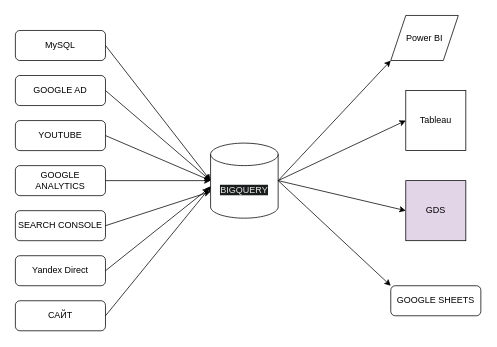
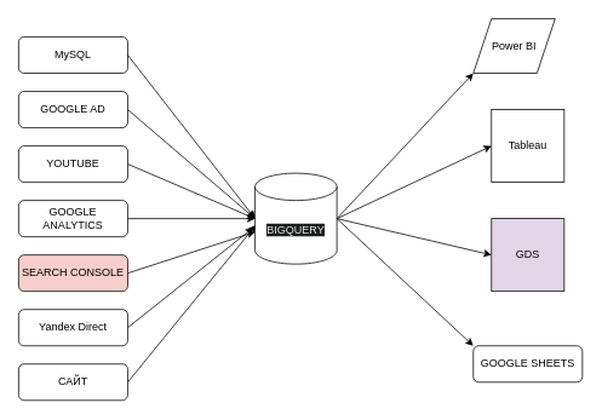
  <mxCell id="0" />
  <mxCell id="1" parent="0" />
  <mxCell id="2" value="&lt;font style=&quot;vertical-align: inherit&quot;&gt;&lt;font style=&quot;vertical-align: inherit&quot;&gt;САЙТ&lt;br&gt;&lt;/font&gt;&lt;/font&gt;" style="rounded=1;whiteSpace=wrap;html=1;fontSize=12;glass=0;strokeWidth=1;shadow=0;" parent="1" vertex="1"><mxGeometry x="20" y="400" width="120" height="40" as="geometry" /></mxCell>
  <mxCell id="3" value="" style="endArrow=classic;html=1;entryX=0.011;entryY=0.57;entryDx=0;entryDy=0;entryPerimeter=0;" edge="1" parent="1" target="12"><mxGeometry width="50" height="50" relative="1" as="geometry"><mxPoint x="140" y="420" as="sourcePoint" /><mxPoint x="190" y="370" as="targetPoint" /></mxGeometry></mxCell>
  <mxCell id="4" value="GOOGLE&lt;br&gt;ANALYTICS" style="rounded=1;whiteSpace=wrap;html=1;" vertex="1" parent="1"><mxGeometry x="20" y="220" width="120" height="40" as="geometry" /></mxCell>
  <mxCell id="5" value="GOOGLE AD" style="rounded=1;whiteSpace=wrap;html=1;" vertex="1" parent="1"><mxGeometry x="20" y="100" width="120" height="40" as="geometry" /></mxCell>
  <mxCell id="6" value="YOUTUBE" style="rounded=1;whiteSpace=wrap;html=1;" vertex="1" parent="1"><mxGeometry x="20" y="160" width="120" height="40" as="geometry" /></mxCell>
- <mxCell id="7" value="SEARCH CONSOLE" style="rounded=1;whiteSpace=wrap;html=1;" vertex="1" parent="1"><mxGeometry x="20" y="280" width="120" height="40" as="geometry" /></mxCell>
+ <mxCell id="7" value="SEARCH CONSOLE" style="rounded=1;whiteSpace=wrap;html=1;fillColor=#f8cecc;" vertex="1" parent="1"><mxGeometry x="20" y="280" width="120" height="40" as="geometry" /></mxCell>
  <mxCell id="8" value="Yandex Direct" style="rounded=1;whiteSpace=wrap;html=1;" vertex="1" parent="1"><mxGeometry x="20" y="340" width="120" height="40" as="geometry" /></mxCell>
  <mxCell id="9" style="edgeStyle=orthogonalEdgeStyle;rounded=0;orthogonalLoop=1;jettySize=auto;html=1;exitX=0.5;exitY=1;exitDx=0;exitDy=0;" edge="1" parent="1" source="5" target="5"><mxGeometry relative="1" as="geometry" /></mxCell>
  <mxCell id="10" value="MySQL" style="rounded=1;whiteSpace=wrap;html=1;" vertex="1" parent="1"><mxGeometry x="20" y="40" width="120" height="40" as="geometry" /></mxCell>
  <mxCell id="11" value="GOOGLE SHEETS" style="rounded=1;whiteSpace=wrap;html=1;" vertex="1" parent="1"><mxGeometry x="520" y="380" width="120" height="40" as="geometry" /></mxCell>
  <mxCell id="12" value="&#10;&#10;&lt;span style=&quot;color: rgb(232, 230, 227); font-family: helvetica; font-size: 12px; font-style: normal; font-weight: 400; letter-spacing: normal; text-align: center; text-indent: 0px; text-transform: none; word-spacing: 0px; background-color: rgb(27, 30, 31); display: inline; float: none;&quot;&gt;BIGQUERY&lt;/span&gt;&#10;&#10;" style="shape=cylinder3;whiteSpace=wrap;html=1;boundedLbl=1;backgroundOutline=1;size=15;" vertex="1" parent="1"><mxGeometry x="280" y="190" width="90" height="100" as="geometry" /></mxCell>
  <mxCell id="13" value="" style="endArrow=classic;html=1;entryX=-0.022;entryY=0.6;entryDx=0;entryDy=0;entryPerimeter=0;" edge="1" parent="1" target="12"><mxGeometry width="50" height="50" relative="1" as="geometry"><mxPoint x="140" y="360" as="sourcePoint" /><mxPoint x="270" y="260" as="targetPoint" /></mxGeometry></mxCell>
  <mxCell id="14" value="" style="endArrow=classic;html=1;" edge="1" parent="1" target="12"><mxGeometry width="50" height="50" relative="1" as="geometry"><mxPoint x="140" y="300" as="sourcePoint" /><mxPoint x="190" y="250" as="targetPoint" /></mxGeometry></mxCell>
  <mxCell id="15" value="" style="endArrow=classic;html=1;" edge="1" parent="1" target="12"><mxGeometry width="50" height="50" relative="1" as="geometry"><mxPoint x="140" y="240" as="sourcePoint" /><mxPoint x="190" y="190" as="targetPoint" /></mxGeometry></mxCell>
  <mxCell id="16" value="" style="endArrow=classic;html=1;entryX=0;entryY=0.5;entryDx=0;entryDy=0;entryPerimeter=0;" edge="1" parent="1" target="12"><mxGeometry width="50" height="50" relative="1" as="geometry"><mxPoint x="140" y="180" as="sourcePoint" /><mxPoint x="190" y="130" as="targetPoint" /></mxGeometry></mxCell>
  <mxCell id="17" value="" style="endArrow=classic;html=1;entryX=0;entryY=0.5;entryDx=0;entryDy=0;entryPerimeter=0;" edge="1" parent="1" target="12"><mxGeometry width="50" height="50" relative="1" as="geometry"><mxPoint x="140" y="120" as="sourcePoint" /><mxPoint x="190" y="70" as="targetPoint" /></mxGeometry></mxCell>
  <mxCell id="18" value="" style="endArrow=classic;html=1;entryX=0;entryY=0.5;entryDx=0;entryDy=0;entryPerimeter=0;" edge="1" parent="1" target="12"><mxGeometry width="50" height="50" relative="1" as="geometry"><mxPoint x="140" y="60" as="sourcePoint" /><mxPoint x="190" y="10" as="targetPoint" /></mxGeometry></mxCell>
  <mxCell id="19" value="GDS" style="whiteSpace=wrap;html=1;aspect=fixed;fillColor=#e1d5e7;" vertex="1" parent="1"><mxGeometry x="540" y="240" width="80" height="80" as="geometry" /></mxCell>
  <mxCell id="20" value="" style="endArrow=classic;html=1;entryX=0;entryY=0.5;entryDx=0;entryDy=0;" edge="1" parent="1" target="19"><mxGeometry width="50" height="50" relative="1" as="geometry"><mxPoint x="370" y="240" as="sourcePoint" /><mxPoint x="420" y="190" as="targetPoint" /></mxGeometry></mxCell>
  <mxCell id="21" value="" style="endArrow=classic;html=1;entryX=0;entryY=0;entryDx=0;entryDy=0;" edge="1" parent="1" target="11"><mxGeometry width="50" height="50" relative="1" as="geometry"><mxPoint x="370" y="240" as="sourcePoint" /><mxPoint x="420" y="190" as="targetPoint" /></mxGeometry></mxCell>
  <mxCell id="22" value="Tableau" style="whiteSpace=wrap;html=1;aspect=fixed;" vertex="1" parent="1"><mxGeometry x="540" y="120" width="80" height="80" as="geometry" /></mxCell>
  <mxCell id="23" value="Power BI" style="shape=parallelogram;perimeter=parallelogramPerimeter;whiteSpace=wrap;html=1;fixedSize=1;" vertex="1" parent="1"><mxGeometry x="520" y="20" width="90" height="60" as="geometry" /></mxCell>
  <mxCell id="24" value="" style="endArrow=classic;html=1;entryX=0;entryY=0.5;entryDx=0;entryDy=0;entryPerimeter=0;" edge="1" parent="1" target="22"><mxGeometry width="50" height="50" relative="1" as="geometry"><mxPoint x="370" y="240" as="sourcePoint" /><mxPoint x="420" y="190" as="targetPoint" /></mxGeometry></mxCell>
  <mxCell id="25" value="" style="endArrow=classic;html=1;entryX=0;entryY=1;entryDx=0;entryDy=0;" edge="1" parent="1" target="23"><mxGeometry width="50" height="50" relative="1" as="geometry"><mxPoint x="370" y="240" as="sourcePoint" /><mxPoint x="420" y="190" as="targetPoint" /></mxGeometry></mxCell>
